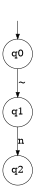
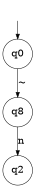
  digraph {
    rankdir=TB
    node [fontsize=20 shape=circle]
    edge [fontsize="20pt"]
    "" [shape=plaintext]
    n2 [label=q0]
-   n3 [label=q1]
+   n3 [label=q8]
    n4 [label=q2]
    "" -> n2
    n2 -> n3 [label="~"]
    n3 -> n4 [label=n]
  }
